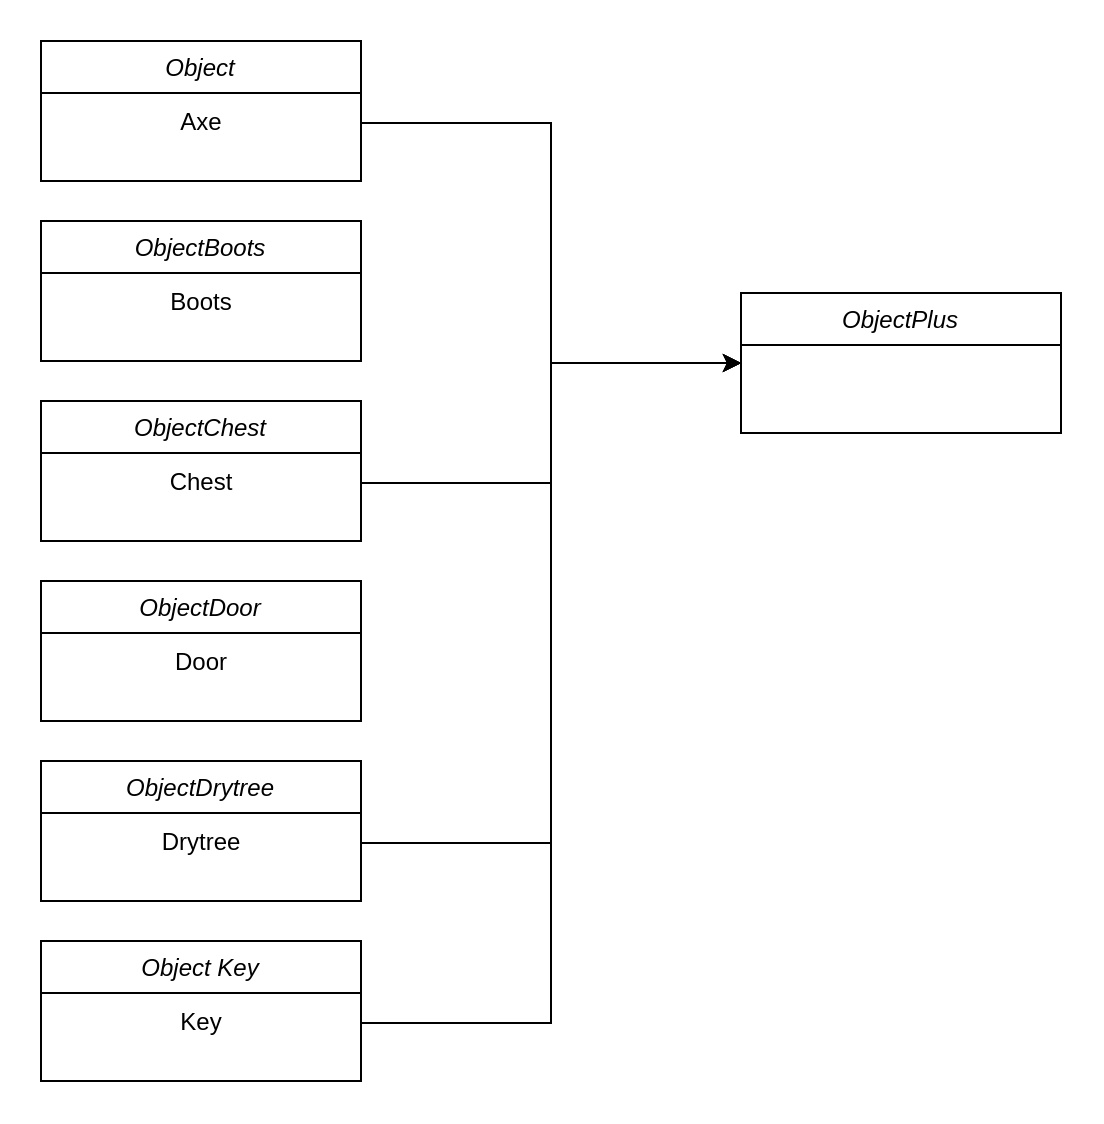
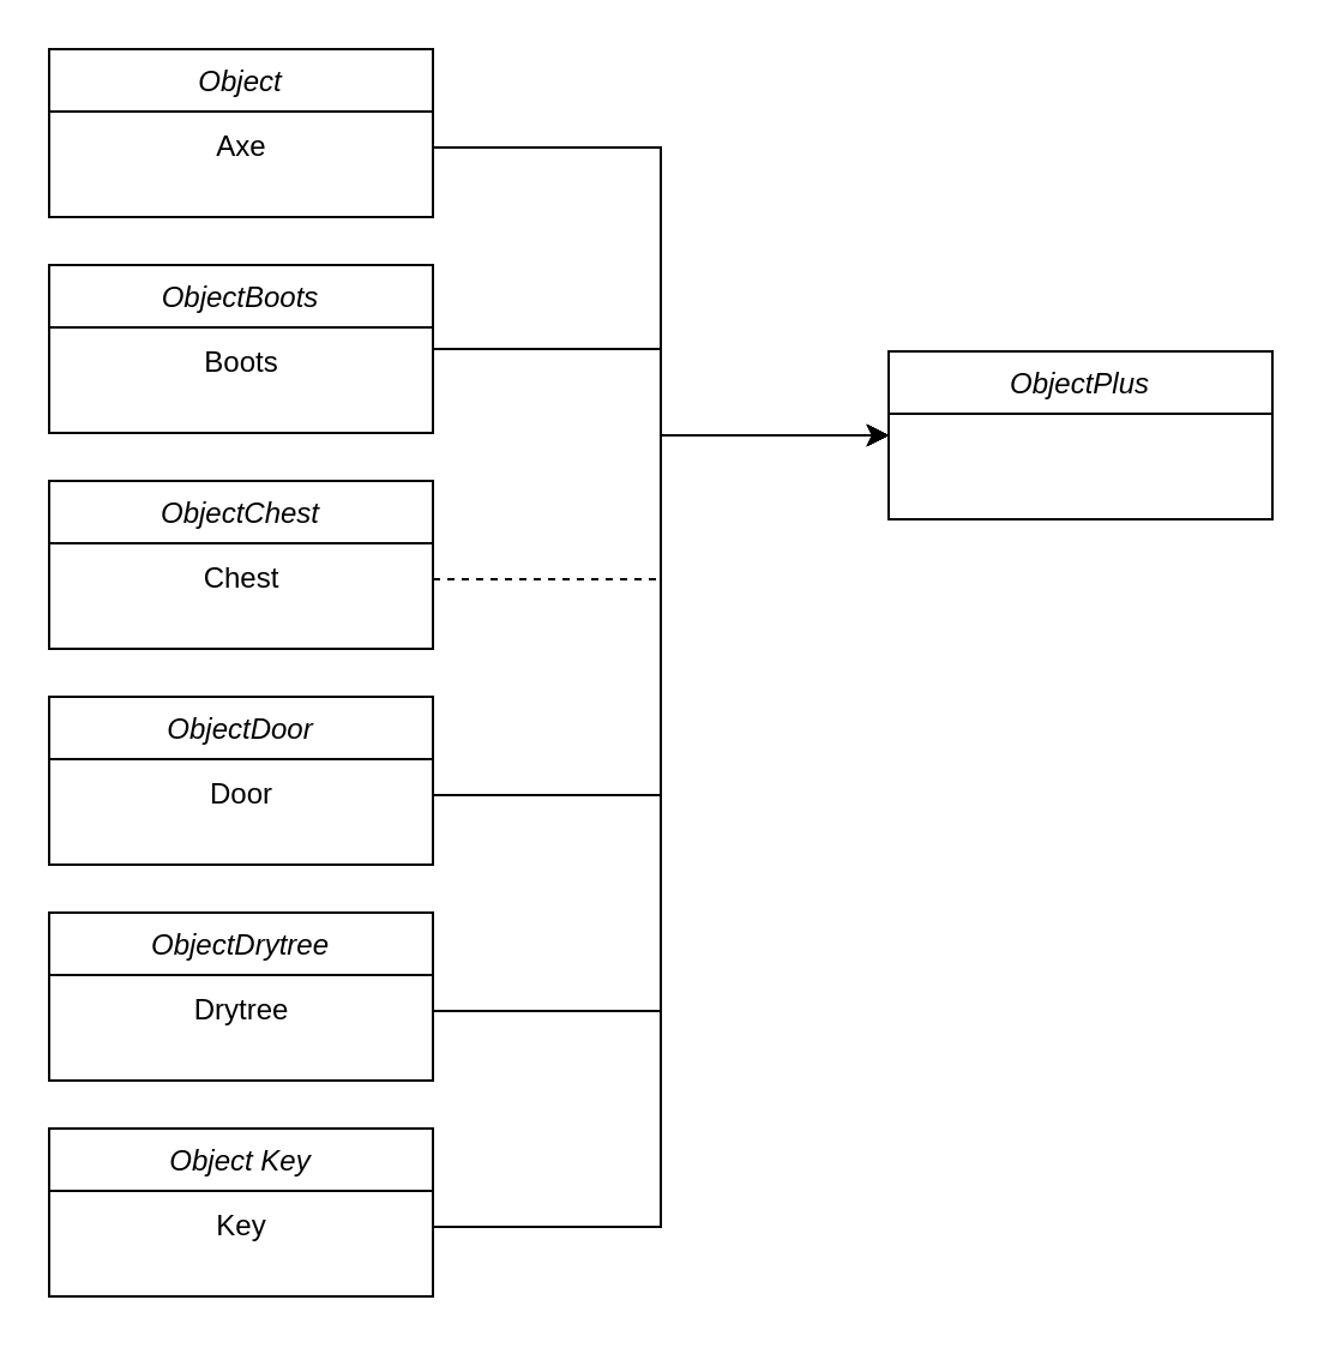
  <mxCell id="0" />
  <mxCell id="1" parent="0" />
  <mxCell id="2" value="Object" style="swimlane;fontStyle=2;align=center;verticalAlign=top;childLayout=stackLayout;horizontal=1;startSize=26;horizontalStack=0;resizeParent=1;resizeLast=0;collapsible=1;marginBottom=0;rounded=0;shadow=0;strokeWidth=1;" parent="1" vertex="1"><mxGeometry x="20" y="20" width="160" height="70" as="geometry"><mxRectangle x="230" y="140" width="160" height="26" as="alternateBounds" /></mxGeometry></mxCell>
  <mxCell id="3" value="Axe" style="text;html=1;align=center;verticalAlign=middle;resizable=0;points=[];autosize=1;strokeColor=none;fillColor=none;" vertex="1" parent="2"><mxGeometry y="26" width="160" height="30" as="geometry" /></mxCell>
+ <mxCell id="4" style="edgeStyle=orthogonalEdgeStyle;rounded=0;orthogonalLoop=1;jettySize=auto;html=1;entryX=0;entryY=0.5;entryDx=0;entryDy=0;" edge="1" parent="1" source="5" target="15"><mxGeometry relative="1" as="geometry" /></mxCell>
  <mxCell id="5" value="ObjectBoots" style="swimlane;fontStyle=2;align=center;verticalAlign=top;childLayout=stackLayout;horizontal=1;startSize=26;horizontalStack=0;resizeParent=1;resizeLast=0;collapsible=1;marginBottom=0;rounded=0;shadow=0;strokeWidth=1;" vertex="1" parent="1"><mxGeometry x="20" y="110" width="160" height="70" as="geometry"><mxRectangle x="230" y="140" width="160" height="26" as="alternateBounds" /></mxGeometry></mxCell>
  <mxCell id="6" value="Boots" style="text;html=1;align=center;verticalAlign=middle;resizable=0;points=[];autosize=1;strokeColor=none;fillColor=none;" vertex="1" parent="5"><mxGeometry y="26" width="160" height="30" as="geometry" /></mxCell>
  <mxCell id="7" value="ObjectChest" style="swimlane;fontStyle=2;align=center;verticalAlign=top;childLayout=stackLayout;horizontal=1;startSize=26;horizontalStack=0;resizeParent=1;resizeLast=0;collapsible=1;marginBottom=0;rounded=0;shadow=0;strokeWidth=1;" vertex="1" parent="1"><mxGeometry x="20" y="200" width="160" height="70" as="geometry"><mxRectangle x="230" y="140" width="160" height="26" as="alternateBounds" /></mxGeometry></mxCell>
  <mxCell id="8" value="Chest" style="text;html=1;align=center;verticalAlign=middle;resizable=0;points=[];autosize=1;strokeColor=none;fillColor=none;" vertex="1" parent="7"><mxGeometry y="26" width="160" height="30" as="geometry" /></mxCell>
  <mxCell id="9" value="ObjectDoor" style="swimlane;fontStyle=2;align=center;verticalAlign=top;childLayout=stackLayout;horizontal=1;startSize=26;horizontalStack=0;resizeParent=1;resizeLast=0;collapsible=1;marginBottom=0;rounded=0;shadow=0;strokeWidth=1;" vertex="1" parent="1"><mxGeometry x="20" y="290" width="160" height="70" as="geometry"><mxRectangle x="230" y="140" width="160" height="26" as="alternateBounds" /></mxGeometry></mxCell>
  <mxCell id="10" value="Door" style="text;html=1;align=center;verticalAlign=middle;resizable=0;points=[];autosize=1;strokeColor=none;fillColor=none;" vertex="1" parent="9"><mxGeometry y="26" width="160" height="30" as="geometry" /></mxCell>
  <mxCell id="11" value="ObjectDrytree" style="swimlane;fontStyle=2;align=center;verticalAlign=top;childLayout=stackLayout;horizontal=1;startSize=26;horizontalStack=0;resizeParent=1;resizeLast=0;collapsible=1;marginBottom=0;rounded=0;shadow=0;strokeWidth=1;" vertex="1" parent="1"><mxGeometry x="20" y="380" width="160" height="70" as="geometry"><mxRectangle x="230" y="140" width="160" height="26" as="alternateBounds" /></mxGeometry></mxCell>
  <mxCell id="12" value="Drytree&lt;br&gt;" style="text;html=1;align=center;verticalAlign=middle;resizable=0;points=[];autosize=1;strokeColor=none;fillColor=none;" vertex="1" parent="11"><mxGeometry y="26" width="160" height="30" as="geometry" /></mxCell>
  <mxCell id="13" value="Object Key" style="swimlane;fontStyle=2;align=center;verticalAlign=top;childLayout=stackLayout;horizontal=1;startSize=26;horizontalStack=0;resizeParent=1;resizeLast=0;collapsible=1;marginBottom=0;rounded=0;shadow=0;strokeWidth=1;" vertex="1" parent="1"><mxGeometry x="20" y="470" width="160" height="70" as="geometry"><mxRectangle x="230" y="140" width="160" height="26" as="alternateBounds" /></mxGeometry></mxCell>
  <mxCell id="14" value="Key" style="text;html=1;align=center;verticalAlign=middle;resizable=0;points=[];autosize=1;strokeColor=none;fillColor=none;" vertex="1" parent="13"><mxGeometry y="26" width="160" height="30" as="geometry" /></mxCell>
  <mxCell id="15" value="ObjectPlus" style="swimlane;fontStyle=2;align=center;verticalAlign=top;childLayout=stackLayout;horizontal=1;startSize=26;horizontalStack=0;resizeParent=1;resizeLast=0;collapsible=1;marginBottom=0;rounded=0;shadow=0;strokeWidth=1;" vertex="1" parent="1"><mxGeometry x="370" y="146" width="160" height="70" as="geometry"><mxRectangle x="230" y="140" width="160" height="26" as="alternateBounds" /></mxGeometry></mxCell>
  <mxCell id="16" style="edgeStyle=orthogonalEdgeStyle;rounded=0;orthogonalLoop=1;jettySize=auto;html=1;entryX=0;entryY=0.5;entryDx=0;entryDy=0;" edge="1" parent="1" source="14" target="15"><mxGeometry relative="1" as="geometry" /></mxCell>
  <mxCell id="17" style="edgeStyle=orthogonalEdgeStyle;rounded=0;orthogonalLoop=1;jettySize=auto;html=1;entryX=0;entryY=0.5;entryDx=0;entryDy=0;" edge="1" parent="1" source="12" target="15"><mxGeometry relative="1" as="geometry" /></mxCell>
- <mxCell id="19" style="edgeStyle=orthogonalEdgeStyle;rounded=0;orthogonalLoop=1;jettySize=auto;html=1;entryX=0;entryY=0.5;entryDx=0;entryDy=0;" edge="1" parent="1" source="8" target="15"><mxGeometry relative="1" as="geometry" /></mxCell>
+ <mxCell id="18" style="edgeStyle=orthogonalEdgeStyle;rounded=0;orthogonalLoop=1;jettySize=auto;html=1;entryX=0;entryY=0.5;entryDx=0;entryDy=0;" edge="1" parent="1" source="10" target="15"><mxGeometry relative="1" as="geometry" /></mxCell>
+ <mxCell id="19" style="edgeStyle=orthogonalEdgeStyle;rounded=0;orthogonalLoop=1;jettySize=auto;html=1;entryX=0;entryY=0.5;entryDx=0;entryDy=0;dashed=1;" edge="1" parent="1" source="8" target="15"><mxGeometry relative="1" as="geometry" /></mxCell>
  <mxCell id="20" style="edgeStyle=orthogonalEdgeStyle;rounded=0;orthogonalLoop=1;jettySize=auto;html=1;entryX=0;entryY=0.5;entryDx=0;entryDy=0;" edge="1" parent="1" source="3" target="15"><mxGeometry relative="1" as="geometry" /></mxCell>
